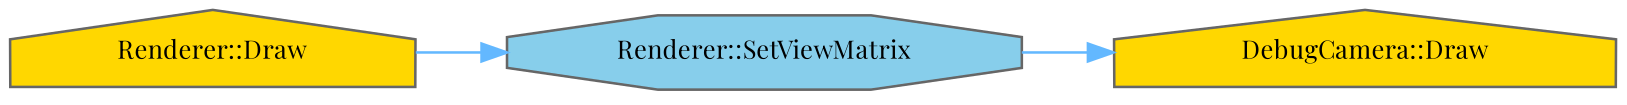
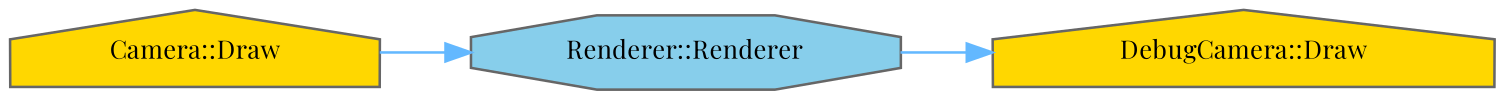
  digraph {
    fontname="Playfair Display"
    rankdir=RL
    node [color=grey40 fillcolor=gold fontname="Playfair Display" fontsize=10 shape=house style=filled]
    edge [color=steelblue1 dir=back fontname="Playfair Display" fontsize=10 labelfontname=Helvetica labelfontsize=10 style=solid]
-   n1 [color=gray40 fillcolor=skyblue fontcolor=black height=0.2 label="Renderer::SetViewMatrix" shape=octagon width=0.4]
-   n2 [height=0.2 label="Renderer::Draw" width=0.4]
+   n1 [color=gray40 fillcolor=skyblue fontcolor=black height=0.2 label="Renderer::Renderer" shape=octagon width=0.4]
+   n2 [height=0.2 label="Camera::Draw" width=0.4]
    n3 [height=0.2 label="DebugCamera::Draw" width=0.4]
    n1 -> n2
    n3 -> n1
  }
